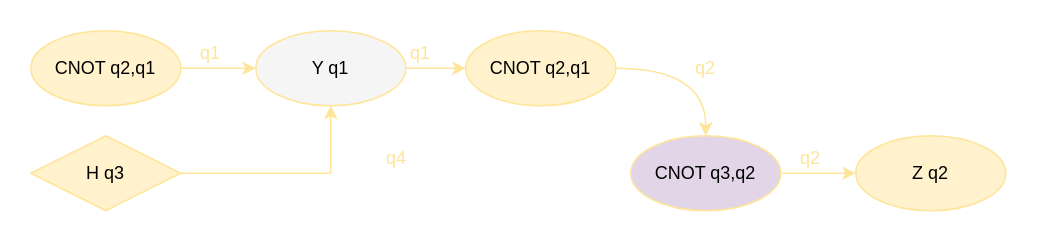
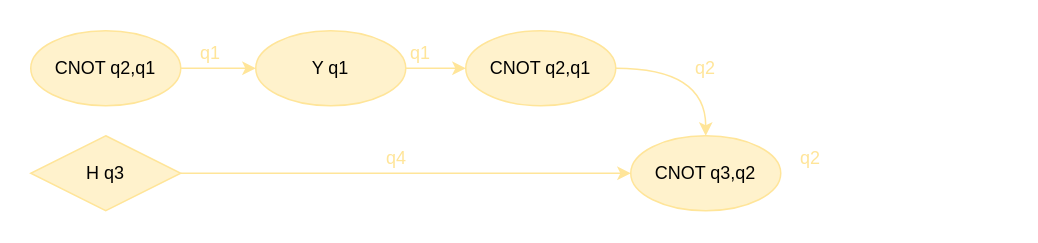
  <mxCell id="0" />
  <mxCell id="1" parent="0" />
  <mxCell id="2" style="edgeStyle=orthogonalEdgeStyle;rounded=0;orthogonalLoop=1;jettySize=auto;html=1;exitX=1;exitY=0.5;exitDx=0;exitDy=0;entryX=0;entryY=0.5;entryDx=0;entryDy=0;fontColor=none;labelBackgroundColor=none;noLabel=1;strokeColor=#FFE599;" edge="1" parent="1" source="3" target="9"><mxGeometry relative="1" as="geometry" /></mxCell>
  <mxCell id="3" value="CNOT q2,q1" style="ellipse;whiteSpace=wrap;html=1;strokeColor=#FFE599;fillColor=#FFF2CC;" vertex="1" parent="1"><mxGeometry x="20" y="20" width="100" height="50" as="geometry" /></mxCell>
  <mxCell id="4" style="edgeStyle=orthogonalEdgeStyle;orthogonalLoop=1;jettySize=auto;html=1;exitX=1;exitY=0.5;exitDx=0;exitDy=0;curved=1;strokeColor=#FFE599;" edge="1" parent="1" source="5" target="7"><mxGeometry relative="1" as="geometry" /></mxCell>
  <mxCell id="5" value="CNOT q2,q1" style="ellipse;whiteSpace=wrap;html=1;strokeColor=#FFE599;fillColor=#FFF2CC;" vertex="1" parent="1"><mxGeometry x="310" y="20" width="100" height="50" as="geometry" /></mxCell>
- <mxCell id="6" style="edgeStyle=orthogonalEdgeStyle;rounded=0;orthogonalLoop=1;jettySize=auto;html=1;exitX=1;exitY=0.5;exitDx=0;exitDy=0;entryX=0;entryY=0.5;entryDx=0;entryDy=0;strokeColor=#FFE599;" edge="1" parent="1" source="7" target="12"><mxGeometry relative="1" as="geometry" /></mxCell>
- <mxCell id="7" value="CNOT q3,q2" style="ellipse;whiteSpace=wrap;html=1;strokeColor=#FFE599;fillColor=#e1d5e7;" vertex="1" parent="1"><mxGeometry x="420" y="90" width="100" height="50" as="geometry" /></mxCell>
+ <mxCell id="7" value="CNOT q3,q2" style="ellipse;whiteSpace=wrap;html=1;strokeColor=#FFE599;fillColor=#FFF2CC;" vertex="1" parent="1"><mxGeometry x="420" y="90" width="100" height="50" as="geometry" /></mxCell>
  <mxCell id="8" style="edgeStyle=orthogonalEdgeStyle;rounded=0;orthogonalLoop=1;jettySize=auto;html=1;exitX=1;exitY=0.5;exitDx=0;exitDy=0;entryX=0;entryY=0.5;entryDx=0;entryDy=0;strokeColor=#FFE599;" edge="1" parent="1" source="9" target="5"><mxGeometry relative="1" as="geometry" /></mxCell>
- <mxCell id="9" value="Y q1" style="ellipse;whiteSpace=wrap;html=1;strokeColor=#FFE599;fillColor=#f5f5f5;" vertex="1" parent="1"><mxGeometry x="170" y="20" width="100" height="50" as="geometry" /></mxCell>
- <mxCell id="10" style="edgeStyle=orthogonalEdgeStyle;rounded=0;orthogonalLoop=1;jettySize=auto;html=1;exitX=1;exitY=0.5;exitDx=0;exitDy=0;strokeColor=#FFE599;" edge="1" parent="1" source="11" target="9"><mxGeometry relative="1" as="geometry" /></mxCell>
+ <mxCell id="9" value="Y q1" style="ellipse;whiteSpace=wrap;html=1;strokeColor=#FFE599;fillColor=#FFF2CC;" vertex="1" parent="1"><mxGeometry x="170" y="20" width="100" height="50" as="geometry" /></mxCell>
+ <mxCell id="10" style="edgeStyle=orthogonalEdgeStyle;rounded=0;orthogonalLoop=1;jettySize=auto;html=1;exitX=1;exitY=0.5;exitDx=0;exitDy=0;entryX=0;entryY=0.5;entryDx=0;entryDy=0;strokeColor=#FFE599;" edge="1" parent="1" source="11" target="7"><mxGeometry relative="1" as="geometry" /></mxCell>
  <mxCell id="11" value="H q3" style="rhombus;whiteSpace=wrap;html=1;strokeColor=#FFE599;fillColor=#FFF2CC;" vertex="1" parent="1"><mxGeometry x="20" y="90" width="100" height="50" as="geometry" /></mxCell>
- <mxCell id="12" value="Z q2" style="ellipse;whiteSpace=wrap;html=1;strokeColor=#FFE599;fillColor=#FFF2CC;" vertex="1" parent="1"><mxGeometry x="570" y="90" width="100" height="50" as="geometry" /></mxCell>
  <mxCell id="13" value="q1" style="text;html=1;strokeColor=none;fillColor=none;align=center;verticalAlign=middle;whiteSpace=wrap;rounded=0;fontColor=#FFE599;" vertex="1" parent="1"><mxGeometry x="110" y="20" width="60" height="30" as="geometry" /></mxCell>
  <mxCell id="14" value="q1" style="text;html=1;strokeColor=none;fillColor=none;align=center;verticalAlign=middle;whiteSpace=wrap;rounded=0;fontColor=#FFE599;" vertex="1" parent="1"><mxGeometry x="250" y="20" width="60" height="30" as="geometry" /></mxCell>
  <mxCell id="15" value="q2" style="text;html=1;strokeColor=none;fillColor=none;align=center;verticalAlign=middle;whiteSpace=wrap;rounded=0;fontColor=#FFE599;" vertex="1" parent="1"><mxGeometry x="440" y="30" width="60" height="30" as="geometry" /></mxCell>
  <mxCell id="16" value="q2" style="text;html=1;strokeColor=none;fillColor=none;align=center;verticalAlign=middle;whiteSpace=wrap;rounded=0;fontColor=#FFE599;" vertex="1" parent="1"><mxGeometry x="510" y="90" width="60" height="30" as="geometry" /></mxCell>
  <mxCell id="17" value="q4" style="text;html=1;strokeColor=none;fillColor=none;align=center;verticalAlign=middle;whiteSpace=wrap;rounded=0;fontColor=#FFE599;" vertex="1" parent="1"><mxGeometry x="234" y="90" width="60" height="30" as="geometry" /></mxCell>
